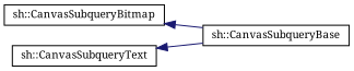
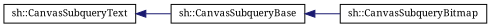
  digraph {
    fontname="Noto Serif"
    rankdir=LR
    node [color=black fillcolor=white fontname="Noto Serif" fontsize=10 shape=record style=filled]
    edge [color=midnightblue dir=back fontname="Noto Serif" fontsize=10 labelfontname=Helvetica labelfontsize=10 style=solid]
    n1 [height=0.2 label="sh::CanvasSubqueryBase" width=0.4]
    n2 [height=0.2 label="sh::CanvasSubqueryBitmap" width=0.4]
    n3 [height=0.2 label="sh::CanvasSubqueryText" width=0.4]
-   n2 -> n1
+   n1 -> n2
    n3 -> n1
  }
